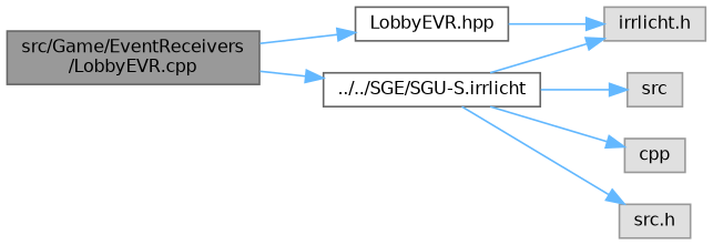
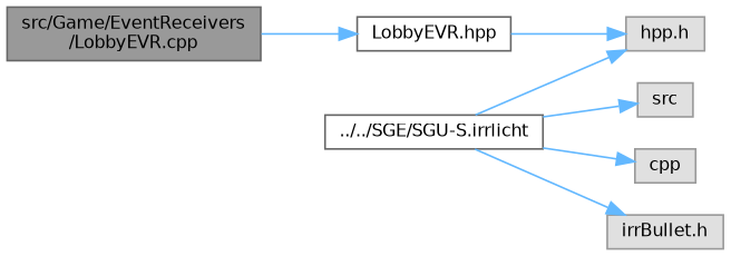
  digraph {
    rankdir=LR
    node [color=grey60 fillcolor="#E0E0E0" fontname=Helvetica fontsize=10 shape=box style=filled]
    edge [color=steelblue1 fontname=Helvetica fontsize=10 labelfontname=Helvetica labelfontsize=10 style=solid]
    n1 [color=gray40 fillcolor=grey60 fontcolor=black height=0.2 label="src/Game/EventReceivers\l/LobbyEVR.cpp" width=0.4]
    n2 [color=grey40 fillcolor=white height=0.2 label="LobbyEVR.hpp" width=0.4]
    n3 [color=grey40 fillcolor=white height=0.2 label="../../SGE/SGU-S.irrlicht" width=0.4]
-   n4 [height=0.2 label="irrlicht.h" width=0.4]
+   n4 [height=0.2 label="hpp.h" width=0.4]
    n5 [height=0.2 label=src width=0.4]
    n6 [height=0.2 label=cpp width=0.4]
-   n7 [height=0.2 label="src.h" width=0.4]
+   n7 [height=0.2 label="irrBullet.h" width=0.4]
    n1 -> n2
-   n1 -> n3
    n2 -> n4
    n3 -> n4
    n3 -> n5
    n3 -> n6
    n3 -> n7
  }
